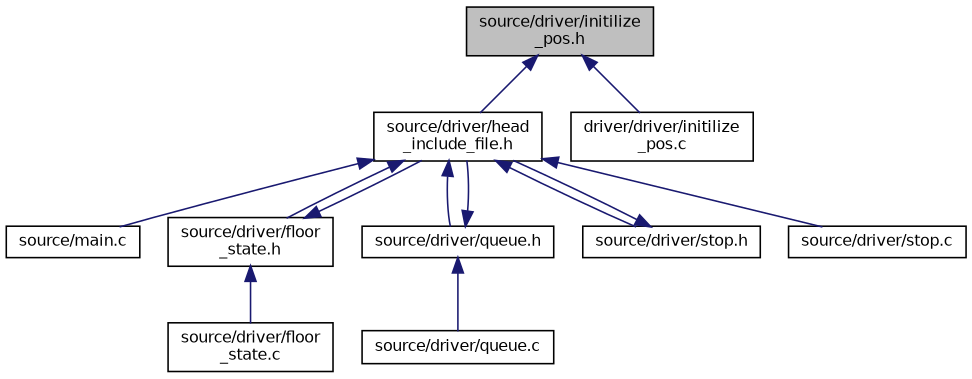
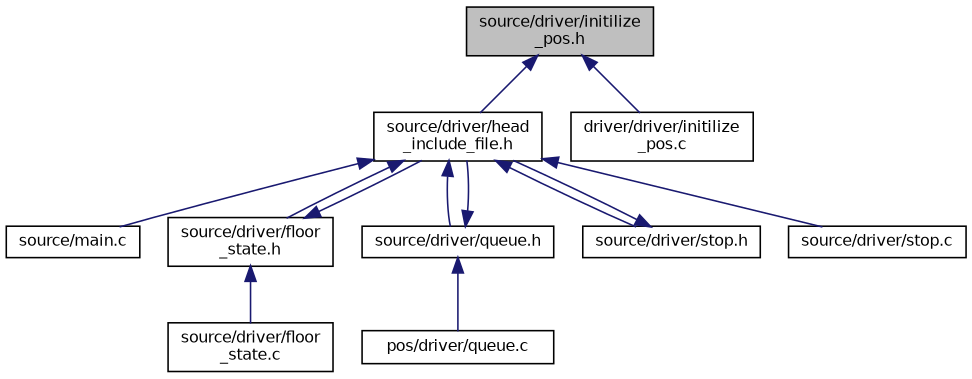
  digraph {
    node [color=black fillcolor=white fontname=Helvetica fontsize=10 shape=record style=filled]
    edge [color=midnightblue dir=back fontname=Helvetica fontsize=10 labelfontname=Helvetica labelfontsize=10 style=solid]
    n1 [fillcolor=grey75 fontcolor=black height=0.2 label="source/driver/initilize\l_pos.h" width=0.4]
    n2 [height=0.2 label="source/driver/head\l_include_file.h" width=0.4]
    n3 [height=0.2 label="driver/driver/initilize\l_pos.c" width=0.4]
    n4 [height=0.2 label="source/main.c" width=0.4]
    n5 [height=0.2 label="source/driver/floor\l_state.h" width=0.4]
    n6 [height=0.2 label="source/driver/queue.h" width=0.4]
    n7 [height=0.2 label="source/driver/stop.h" width=0.4]
    n8 [height=0.2 label="source/driver/stop.c" width=0.4]
    n9 [height=0.2 label="source/driver/floor\l_state.c" width=0.4]
-   n10 [height=0.2 label="source/driver/queue.c" width=0.4]
+   n10 [height=0.2 label="pos/driver/queue.c" width=0.4]
    n1 -> n2
    n1 -> n3
    n2 -> n4
    n2 -> n5
    n2 -> n6
    n2 -> n7
    n2 -> n8
    n5 -> n2
    n5 -> n9
    n6 -> n2
    n6 -> n10
    n7 -> n2
  }
